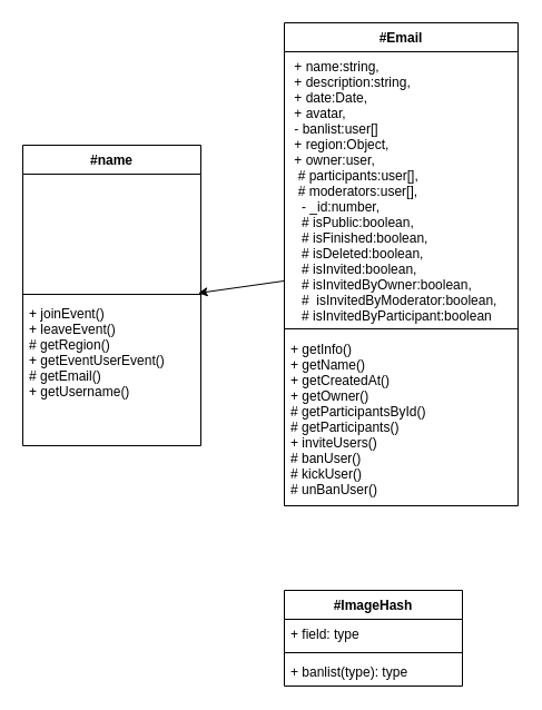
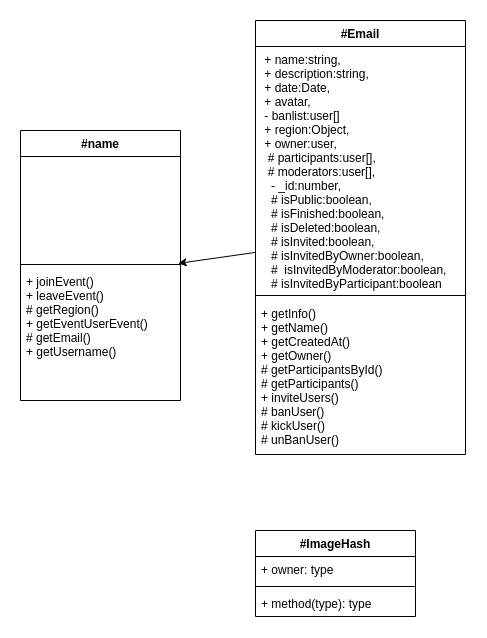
  <mxCell id="0" />
  <mxCell id="1" parent="0" />
  <mxCell id="2" value="#name" style="swimlane;fontStyle=1;align=center;verticalAlign=top;childLayout=stackLayout;horizontal=1;startSize=26;horizontalStack=0;resizeParent=1;resizeParentMax=0;resizeLast=0;collapsible=1;marginBottom=0;" parent="1" vertex="1"><mxGeometry x="20" y="130" width="160" height="270" as="geometry"><mxRectangle x="30" y="130" width="60" height="26" as="alternateBounds" /></mxGeometry></mxCell>
  <mxCell id="3" value="+ Username: string&#10;# Email: string&#10;# Region: string&#10;+ Avatar: ImageHash&#10;+  Events : EventsType[]&#10;" style="text;strokeColor=none;fillColor=none;align=left;verticalAlign=top;spacingLeft=4;spacingRight=4;overflow=hidden;rotatable=0;points=[[0,0.5],[1,0.5]];portConstraint=eastwest;fontColor=#FFFFFF;" parent="2" vertex="1"><mxGeometry y="26" width="160" height="104" as="geometry" /></mxCell>
  <mxCell id="4" value="" style="line;strokeWidth=1;fillColor=none;align=left;verticalAlign=middle;spacingTop=-1;spacingLeft=3;spacingRight=3;rotatable=0;labelPosition=right;points=[];portConstraint=eastwest;" parent="2" vertex="1"><mxGeometry y="130" width="160" height="8" as="geometry" /></mxCell>
  <mxCell id="5" value="+ joinEvent()&#10;+ leaveEvent()&#10;# getRegion()&#10;+ getEventUserEvent()&#10;# getEmail()&#10;+ getUsername()" style="text;strokeColor=none;fillColor=none;align=left;verticalAlign=top;spacingLeft=4;spacingRight=4;overflow=hidden;rotatable=0;points=[[0,0.5],[1,0.5]];portConstraint=eastwest;" parent="2" vertex="1"><mxGeometry y="138" width="160" height="132" as="geometry" /></mxCell>
  <mxCell id="6" style="edgeStyle=none;html=1;entryX=0.985;entryY=0.365;entryDx=0;entryDy=0;entryPerimeter=0;" edge="1" parent="1" source="7" target="4"><mxGeometry relative="1" as="geometry" /></mxCell>
  <mxCell id="7" value="#Email" style="swimlane;fontStyle=1;align=center;verticalAlign=top;childLayout=stackLayout;horizontal=1;startSize=26;horizontalStack=0;resizeParent=1;resizeParentMax=0;resizeLast=0;collapsible=1;marginBottom=0;" parent="1" vertex="1"><mxGeometry x="255" y="20" width="210" height="434" as="geometry" /></mxCell>
  <mxCell id="8" value=" + name:string,&#10; + description:string,&#10; + date:Date,&#10; + avatar,&#10; - banlist:user[]&#10; + region:Object,&#10; + owner:user,&#10;  # participants:user[],&#10;  # moderators:user[],&#10;   - _id:number,&#10;   # isPublic:boolean,&#10;   # isFinished:boolean,&#10;   # isDeleted:boolean,&#10;   # isInvited:boolean,&#10;   # isInvitedByOwner:boolean,&#10;   #  isInvitedByModerator:boolean,&#10;   # isInvitedByParticipant:boolean" style="text;strokeColor=none;fillColor=none;align=left;verticalAlign=top;spacingLeft=4;spacingRight=4;overflow=hidden;rotatable=0;points=[[0,0.5],[1,0.5]];portConstraint=eastwest;" parent="7" vertex="1"><mxGeometry y="26" width="210" height="244" as="geometry" /></mxCell>
  <mxCell id="9" value="" style="line;strokeWidth=1;fillColor=none;align=left;verticalAlign=middle;spacingTop=-1;spacingLeft=3;spacingRight=3;rotatable=0;labelPosition=right;points=[];portConstraint=eastwest;" parent="7" vertex="1"><mxGeometry y="270" width="210" height="10" as="geometry" /></mxCell>
  <mxCell id="10" value="+ getInfo()&#10;+ getName()&#10;+ getCreatedAt()&#10;+ getOwner()&#10;# getParticipantsById()&#10;# getParticipants()&#10;+ inviteUsers()&#10;# banUser()&#10;# kickUser()&#10;# unBanUser()" style="text;strokeColor=none;fillColor=none;align=left;verticalAlign=top;spacingLeft=4;spacingRight=4;overflow=hidden;rotatable=0;points=[[0,0.5],[1,0.5]];portConstraint=eastwest;strokeWidth=8;" parent="7" vertex="1"><mxGeometry y="280" width="210" height="154" as="geometry" /></mxCell>
  <mxCell id="11" value="#ImageHash" style="swimlane;fontStyle=1;align=center;verticalAlign=top;childLayout=stackLayout;horizontal=1;startSize=26;horizontalStack=0;resizeParent=1;resizeParentMax=0;resizeLast=0;collapsible=1;marginBottom=0;" vertex="1" parent="1"><mxGeometry x="255" y="530" width="160" height="86" as="geometry" /></mxCell>
- <mxCell id="12" value="+ field: type" style="text;strokeColor=none;fillColor=none;align=left;verticalAlign=top;spacingLeft=4;spacingRight=4;overflow=hidden;rotatable=0;points=[[0,0.5],[1,0.5]];portConstraint=eastwest;" vertex="1" parent="11"><mxGeometry y="26" width="160" height="26" as="geometry" /></mxCell>
+ <mxCell id="12" value="+ owner: type" style="text;strokeColor=none;fillColor=none;align=left;verticalAlign=top;spacingLeft=4;spacingRight=4;overflow=hidden;rotatable=0;points=[[0,0.5],[1,0.5]];portConstraint=eastwest;" vertex="1" parent="11"><mxGeometry y="26" width="160" height="26" as="geometry" /></mxCell>
  <mxCell id="13" value="" style="line;strokeWidth=1;fillColor=none;align=left;verticalAlign=middle;spacingTop=-1;spacingLeft=3;spacingRight=3;rotatable=0;labelPosition=right;points=[];portConstraint=eastwest;" vertex="1" parent="11"><mxGeometry y="52" width="160" height="8" as="geometry" /></mxCell>
- <mxCell id="14" value="+ banlist(type): type" style="text;strokeColor=none;fillColor=none;align=left;verticalAlign=top;spacingLeft=4;spacingRight=4;overflow=hidden;rotatable=0;points=[[0,0.5],[1,0.5]];portConstraint=eastwest;" vertex="1" parent="11"><mxGeometry y="60" width="160" height="26" as="geometry" /></mxCell>
+ <mxCell id="14" value="+ method(type): type" style="text;strokeColor=none;fillColor=none;align=left;verticalAlign=top;spacingLeft=4;spacingRight=4;overflow=hidden;rotatable=0;points=[[0,0.5],[1,0.5]];portConstraint=eastwest;" vertex="1" parent="11"><mxGeometry y="60" width="160" height="26" as="geometry" /></mxCell>
